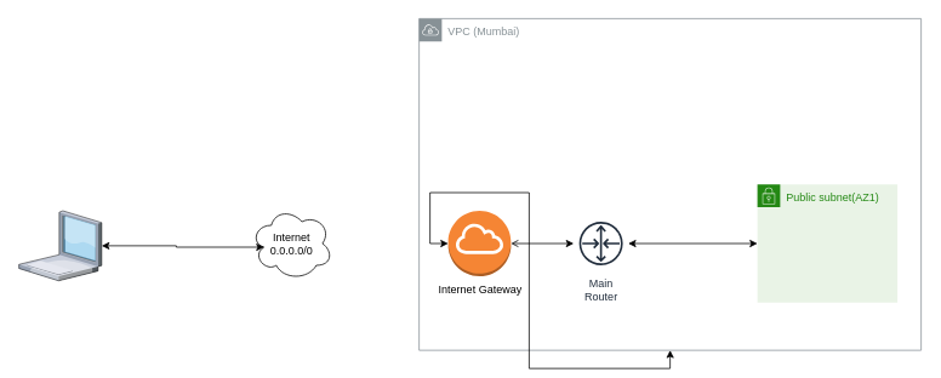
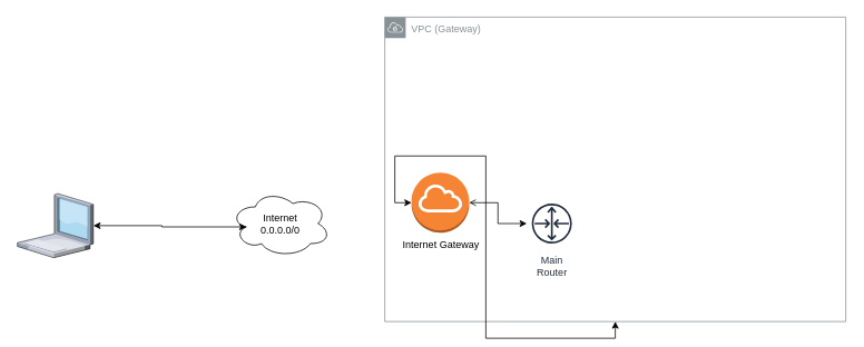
  <mxCell id="0" />
  <mxCell id="1" parent="0" />
- <mxCell id="2" value="VPC (Mumbai)" style="sketch=0;outlineConnect=0;gradientColor=none;html=1;whiteSpace=wrap;fontSize=12;fontStyle=0;shape=mxgraph.aws4.group;grIcon=mxgraph.aws4.group_vpc;strokeColor=#879196;fillColor=none;verticalAlign=top;align=left;spacingLeft=30;fontColor=#879196;dashed=0;" vertex="1" parent="1"><mxGeometry x="460" y="20" width="552" height="365" as="geometry" /></mxCell>
- <mxCell id="3" value="Public subnet(AZ1)" style="points=[[0,0],[0.25,0],[0.5,0],[0.75,0],[1,0],[1,0.25],[1,0.5],[1,0.75],[1,1],[0.75,1],[0.5,1],[0.25,1],[0,1],[0,0.75],[0,0.5],[0,0.25]];outlineConnect=0;gradientColor=none;html=1;whiteSpace=wrap;fontSize=12;fontStyle=0;shape=mxgraph.aws4.group;grIcon=mxgraph.aws4.group_security_group;grStroke=0;strokeColor=#248814;fillColor=#E9F3E6;verticalAlign=top;align=left;spacingLeft=30;fontColor=#248814;dashed=0;" vertex="1" parent="1"><mxGeometry x="832" y="202.5" width="154" height="130" as="geometry" /></mxCell>
- <mxCell id="4" style="edgeStyle=orthogonalEdgeStyle;rounded=0;orthogonalLoop=1;jettySize=auto;html=1;entryX=0;entryY=0.5;entryDx=0;entryDy=0;startArrow=classic;startFill=1;" edge="1" parent="1" source="6" target="3"><mxGeometry relative="1" as="geometry" /></mxCell>
+ <mxCell id="2" value="VPC (Gateway)" style="sketch=0;outlineConnect=0;gradientColor=none;html=1;whiteSpace=wrap;fontSize=12;fontStyle=0;shape=mxgraph.aws4.group;grIcon=mxgraph.aws4.group_vpc;strokeColor=#879196;fillColor=none;verticalAlign=top;align=left;spacingLeft=30;fontColor=#879196;dashed=0;" vertex="1" parent="1"><mxGeometry x="460" y="20" width="552" height="365" as="geometry" /></mxCell>
  <mxCell id="5" style="edgeStyle=orthogonalEdgeStyle;rounded=0;orthogonalLoop=1;jettySize=auto;html=1;entryX=1;entryY=0.5;entryDx=0;entryDy=0;entryPerimeter=0;startArrow=classic;startFill=1;endArrow=open;" edge="1" parent="1" source="6" target="8"><mxGeometry relative="1" as="geometry" /></mxCell>
  <mxCell id="6" value="Main&lt;br&gt;Router" style="sketch=0;outlineConnect=0;fontColor=#232F3E;gradientColor=none;strokeColor=#232F3E;fillColor=#ffffff;dashed=0;verticalLabelPosition=bottom;verticalAlign=top;align=center;html=1;fontSize=12;fontStyle=0;aspect=fixed;shape=mxgraph.aws4.resourceIcon;resIcon=mxgraph.aws4.router;" vertex="1" parent="1"><mxGeometry x="630" y="237.5" width="60" height="60" as="geometry" /></mxCell>
  <mxCell id="7" style="edgeStyle=orthogonalEdgeStyle;rounded=0;orthogonalLoop=1;jettySize=auto;html=1;exitX=0;exitY=0.5;exitDx=0;exitDy=0;exitPerimeter=0;startArrow=classic;startFill=1;" edge="1" parent="1" source="8" target="2"><mxGeometry relative="1" as="geometry"><mxPoint x="384" y="268" as="targetPoint" /></mxGeometry></mxCell>
- <mxCell id="8" value="Internet Gateway" style="outlineConnect=0;dashed=0;verticalLabelPosition=bottom;verticalAlign=top;align=center;html=1;shape=mxgraph.aws3.internet_gateway;fillColor=#F58534;gradientColor=none;" vertex="1" parent="1"><mxGeometry x="492" y="231.5" width="69" height="72" as="geometry" /></mxCell>
- <mxCell id="9" value="Internet&lt;br&gt;0.0.0.0/0" style="ellipse;shape=cloud;whiteSpace=wrap;html=1;" vertex="1" parent="1"><mxGeometry x="275" y="227.5" width="90" height="80" as="geometry" /></mxCell>
+ <mxCell id="8" value="Internet Gateway" style="outlineConnect=0;dashed=0;verticalLabelPosition=bottom;verticalAlign=top;align=center;html=1;shape=mxgraph.aws3.internet_gateway;fillColor=#F58534;gradientColor=none;" vertex="1" parent="1"><mxGeometry x="492" y="206.5" width="69" height="72" as="geometry" /></mxCell>
+ <mxCell id="9" value="Internet&lt;br&gt;0.0.0.0/0" style="ellipse;shape=cloud;whiteSpace=wrap;html=1;" vertex="1" parent="1"><mxGeometry x="275" y="227.5" width="120" height="80" as="geometry" /></mxCell>
  <mxCell id="10" style="edgeStyle=orthogonalEdgeStyle;rounded=0;orthogonalLoop=1;jettySize=auto;html=1;entryX=0.16;entryY=0.55;entryDx=0;entryDy=0;entryPerimeter=0;startArrow=classic;startFill=1;" edge="1" parent="1" source="11" target="9"><mxGeometry relative="1" as="geometry" /></mxCell>
  <mxCell id="11" value="" style="verticalLabelPosition=bottom;sketch=0;aspect=fixed;html=1;verticalAlign=top;strokeColor=none;align=center;outlineConnect=0;shape=mxgraph.citrix.laptop_1;" vertex="1" parent="1"><mxGeometry x="20" y="231.5" width="91" height="77" as="geometry" /></mxCell>
